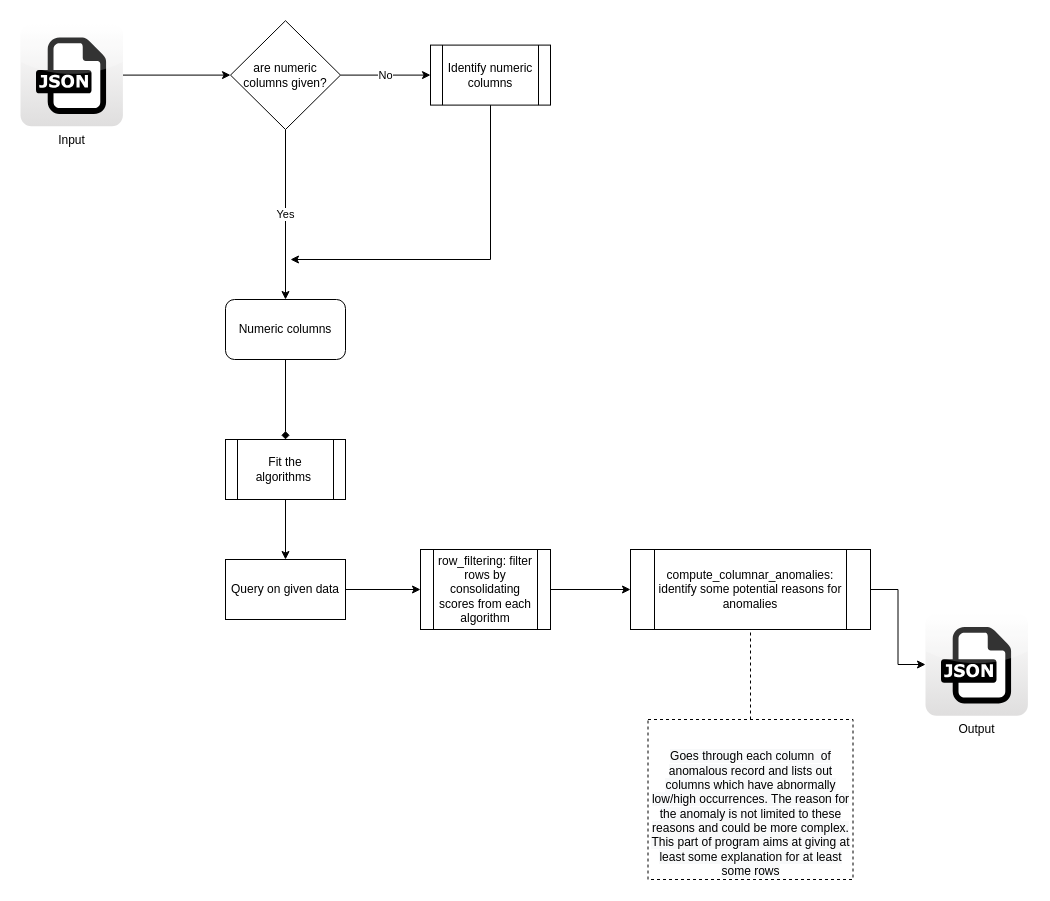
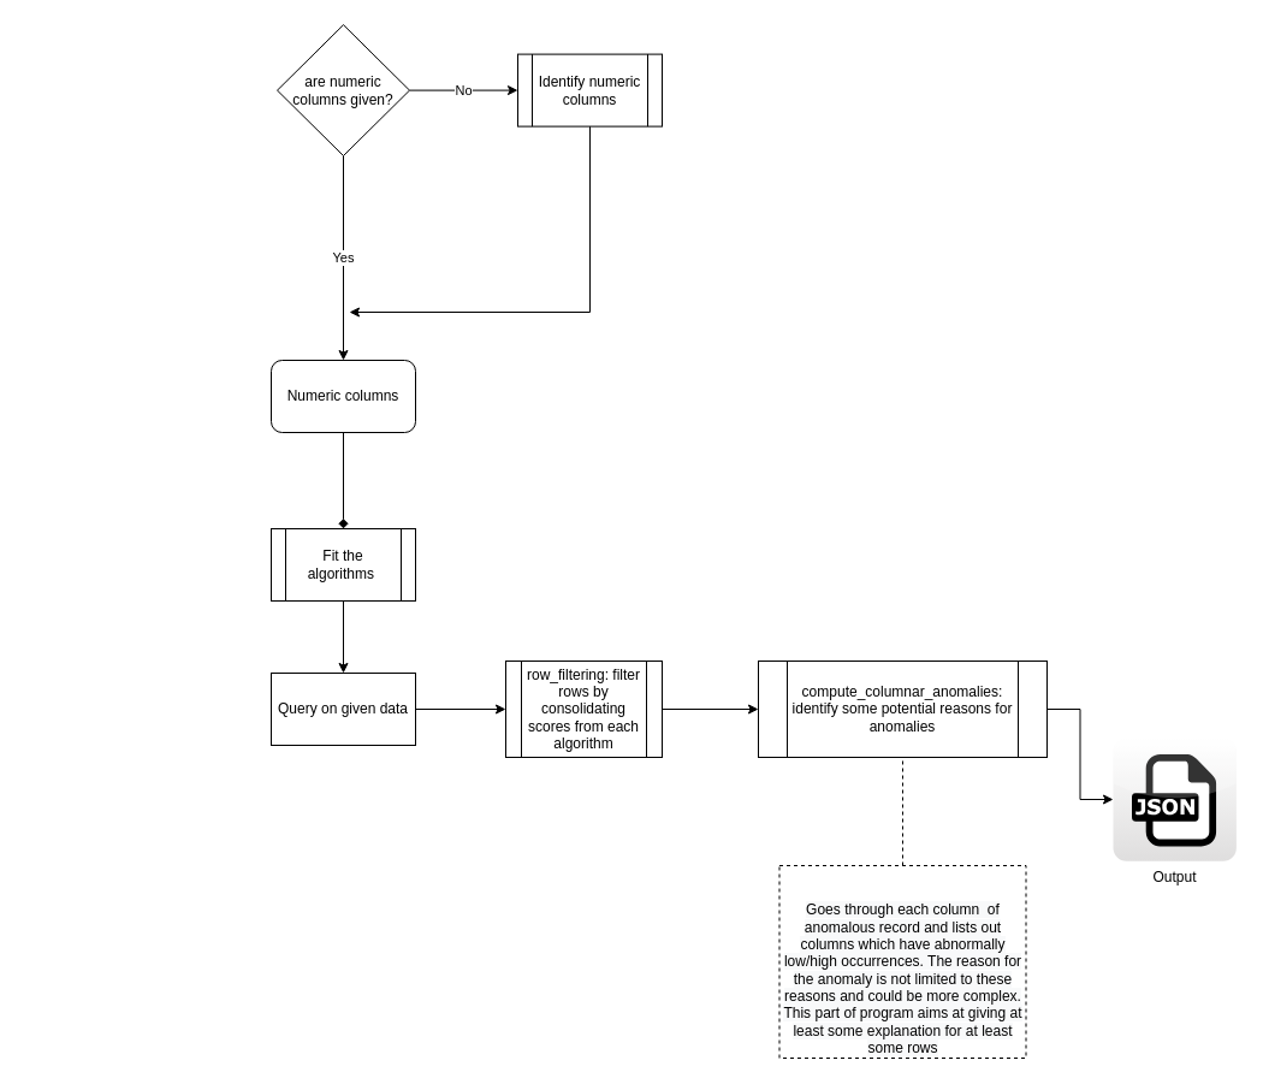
  <mxCell id="0" />
  <mxCell id="1" parent="0" />
- <mxCell id="2" style="edgeStyle=orthogonalEdgeStyle;rounded=0;orthogonalLoop=1;jettySize=auto;html=1;entryX=0;entryY=0.5;entryDx=0;entryDy=0;" edge="1" parent="1" source="3" target="6"><mxGeometry relative="1" as="geometry" /></mxCell>
- <mxCell id="3" value="Input" style="dashed=0;outlineConnect=0;html=1;align=center;labelPosition=center;verticalLabelPosition=bottom;verticalAlign=top;shape=mxgraph.webicons.json;gradientColor=#DFDEDE" vertex="1" parent="1"><mxGeometry x="20" y="23.4" width="102.4" height="102.4" as="geometry" /></mxCell>
  <mxCell id="4" value="No" style="edgeStyle=orthogonalEdgeStyle;rounded=0;orthogonalLoop=1;jettySize=auto;html=1;entryX=0;entryY=0.5;entryDx=0;entryDy=0;" edge="1" parent="1" source="6" target="8"><mxGeometry relative="1" as="geometry" /></mxCell>
  <mxCell id="5" value="Yes" style="edgeStyle=orthogonalEdgeStyle;rounded=0;orthogonalLoop=1;jettySize=auto;html=1;exitX=0.5;exitY=1;exitDx=0;exitDy=0;" edge="1" parent="1" source="6" target="10"><mxGeometry relative="1" as="geometry" /></mxCell>
  <mxCell id="6" value="are numeric columns given?" style="rhombus;whiteSpace=wrap;html=1;" vertex="1" parent="1"><mxGeometry x="230" y="20.2" width="110" height="108.8" as="geometry" /></mxCell>
  <mxCell id="7" style="edgeStyle=orthogonalEdgeStyle;rounded=0;orthogonalLoop=1;jettySize=auto;html=1;" edge="1" parent="1" source="8"><mxGeometry relative="1" as="geometry"><mxPoint x="290" y="259" as="targetPoint" /><Array as="points"><mxPoint x="490" y="259" /></Array></mxGeometry></mxCell>
  <mxCell id="8" value="Identify numeric columns" style="shape=process;whiteSpace=wrap;html=1;backgroundOutline=1;" vertex="1" parent="1"><mxGeometry x="430" y="44.6" width="120" height="60" as="geometry" /></mxCell>
  <mxCell id="9" style="edgeStyle=orthogonalEdgeStyle;rounded=0;orthogonalLoop=1;jettySize=auto;html=1;endArrow=diamond;" edge="1" parent="1" source="10" target="12"><mxGeometry relative="1" as="geometry"><mxPoint x="285" y="469" as="targetPoint" /></mxGeometry></mxCell>
  <mxCell id="10" value="Numeric columns" style="whiteSpace=wrap;html=1;rounded=1;" vertex="1" parent="1"><mxGeometry x="225" y="299" width="120" height="60" as="geometry" /></mxCell>
  <mxCell id="11" style="edgeStyle=orthogonalEdgeStyle;rounded=0;orthogonalLoop=1;jettySize=auto;html=1;" edge="1" parent="1" source="12" target="14"><mxGeometry relative="1" as="geometry"><mxPoint x="285" y="589" as="targetPoint" /></mxGeometry></mxCell>
  <mxCell id="12" value="Fit the algorithms&amp;nbsp;" style="shape=process;whiteSpace=wrap;html=1;backgroundOutline=1;" vertex="1" parent="1"><mxGeometry x="225" y="439" width="120" height="60" as="geometry" /></mxCell>
  <mxCell id="13" value="" style="edgeStyle=orthogonalEdgeStyle;rounded=0;orthogonalLoop=1;jettySize=auto;html=1;" edge="1" parent="1" source="14" target="16"><mxGeometry relative="1" as="geometry"><mxPoint x="425" y="589" as="targetPoint" /></mxGeometry></mxCell>
  <mxCell id="14" value="Query on given data" style="rounded=0;whiteSpace=wrap;html=1;" vertex="1" parent="1"><mxGeometry x="225" y="559" width="120" height="60" as="geometry" /></mxCell>
  <mxCell id="15" value="" style="edgeStyle=orthogonalEdgeStyle;rounded=0;orthogonalLoop=1;jettySize=auto;html=1;" edge="1" parent="1" source="16" target="18"><mxGeometry relative="1" as="geometry" /></mxCell>
  <mxCell id="16" value="row_filtering: filter rows by consolidating scores from each algorithm" style="shape=process;whiteSpace=wrap;html=1;backgroundOutline=1;" vertex="1" parent="1"><mxGeometry x="420" y="549" width="130" height="80" as="geometry" /></mxCell>
  <mxCell id="17" style="edgeStyle=orthogonalEdgeStyle;rounded=0;orthogonalLoop=1;jettySize=auto;html=1;" edge="1" parent="1" source="18" target="19"><mxGeometry relative="1" as="geometry" /></mxCell>
  <mxCell id="18" value="compute_columnar_anomalies: identify some potential reasons for anomalies" style="shape=process;whiteSpace=wrap;html=1;backgroundOutline=1;" vertex="1" parent="1"><mxGeometry x="630" y="549" width="240" height="80" as="geometry" /></mxCell>
  <mxCell id="19" value="Output" style="dashed=0;outlineConnect=0;html=1;align=center;labelPosition=center;verticalLabelPosition=bottom;verticalAlign=top;shape=mxgraph.webicons.json;gradientColor=#DFDEDE" vertex="1" parent="1"><mxGeometry x="925" y="612.8" width="102.4" height="102.4" as="geometry" /></mxCell>
  <mxCell id="20" value="" style="endArrow=none;dashed=1;html=1;entryX=0.5;entryY=1;entryDx=0;entryDy=0;exitX=0.5;exitY=0;exitDx=0;exitDy=0;" edge="1" parent="1" source="21" target="18"><mxGeometry width="50" height="50" relative="1" as="geometry"><mxPoint x="750" y="719" as="sourcePoint" /><mxPoint x="750" y="659" as="targetPoint" /></mxGeometry></mxCell>
  <mxCell id="21" value="&lt;br&gt;&lt;br&gt;&lt;span style=&quot;color: rgb(0 , 0 , 0) ; font-family: &amp;#34;helvetica&amp;#34; ; font-size: 12px ; font-style: normal ; font-weight: 400 ; letter-spacing: normal ; text-align: center ; text-indent: 0px ; text-transform: none ; word-spacing: 0px ; background-color: rgb(248 , 249 , 250) ; display: inline ; float: none&quot;&gt;Goes through each column&amp;nbsp; of anomalous record and lists out columns which have abnormally low/high occurrences. The reason for the anomaly is not limited to these reasons and could be more complex. This part of program aims at giving at least some explanation for at least some rows&lt;/span&gt;&lt;br&gt;" style="rounded=0;whiteSpace=wrap;html=1;dashed=1;" vertex="1" parent="1"><mxGeometry x="647.5" y="719" width="205" height="160" as="geometry" /></mxCell>
